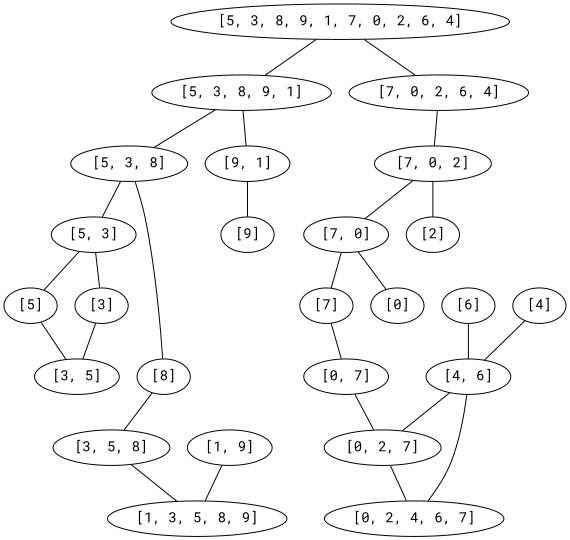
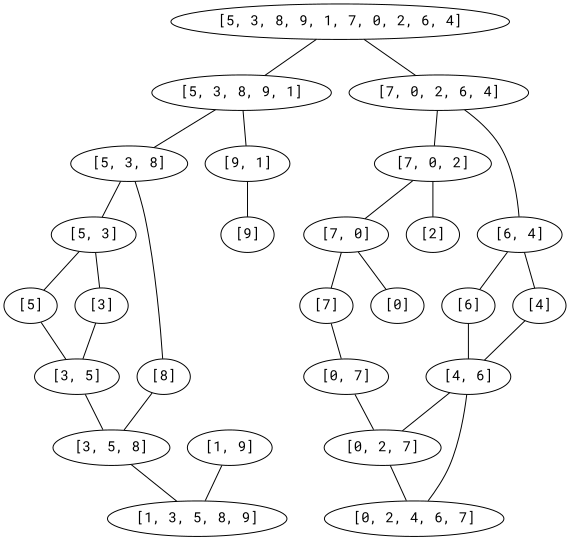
  graph {
    fontname="Roboto Mono"
    node [fontname="Roboto Mono"]
    edge [fontname="Roboto Mono"]
    "[5, 3, 8, 9, 1, 7, 0, 2, 6, 4]"
    "[5, 3, 8, 9, 1]"
    "[7, 0, 2, 6, 4]"
    "[5, 3, 8]"
    "[9, 1]"
    "[7, 0, 2]"
+   "[6, 4]"
    "[5, 3]"
    "[8]"
    "[9]"
    "[7, 0]"
    "[2]"
    "[6]"
    "[4]"
    "[5]"
    "[3]"
    "[3, 5, 8]"
    "[7]"
    "[0]"
    "[4, 6]"
    "[3, 5]"
    "[1, 3, 5, 8, 9]"
    "[1, 9]"
    "[0, 7]"
    "[0, 2, 7]"
    "[0, 2, 4, 6, 7]"
    "[5, 3, 8, 9, 1, 7, 0, 2, 6, 4]" -- "[5, 3, 8, 9, 1]"
    "[5, 3, 8, 9, 1, 7, 0, 2, 6, 4]" -- "[7, 0, 2, 6, 4]"
    "[5, 3, 8, 9, 1]" -- "[5, 3, 8]"
    "[5, 3, 8, 9, 1]" -- "[9, 1]"
    "[7, 0, 2, 6, 4]" -- "[7, 0, 2]"
+   "[7, 0, 2, 6, 4]" -- "[6, 4]"
    "[5, 3, 8]" -- "[5, 3]"
    "[5, 3, 8]" -- "[8]"
    "[9, 1]" -- "[9]"
    "[7, 0, 2]" -- "[7, 0]"
    "[7, 0, 2]" -- "[2]"
+   "[6, 4]" -- "[6]"
+   "[6, 4]" -- "[4]"
    "[5, 3]" -- "[5]"
    "[5, 3]" -- "[3]"
    "[8]" -- "[3, 5, 8]"
    "[7, 0]" -- "[7]"
    "[7, 0]" -- "[0]"
    "[6]" -- "[4, 6]"
    "[4]" -- "[4, 6]"
    "[5]" -- "[3, 5]"
    "[3]" -- "[3, 5]"
    "[3, 5, 8]" -- "[1, 3, 5, 8, 9]"
    "[7]" -- "[0, 7]"
    "[4, 6]" -- "[0, 2, 7]"
    "[4, 6]" -- "[0, 2, 4, 6, 7]"
+   "[3, 5]" -- "[3, 5, 8]"
    "[1, 9]" -- "[1, 3, 5, 8, 9]"
    "[0, 7]" -- "[0, 2, 7]"
    "[0, 2, 7]" -- "[0, 2, 4, 6, 7]"
  }
